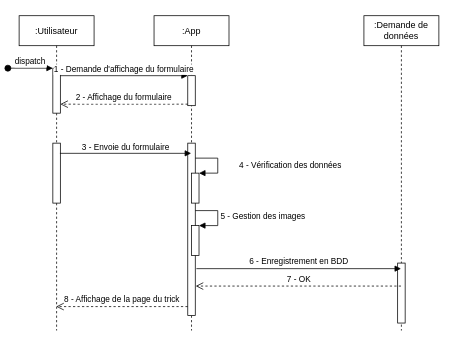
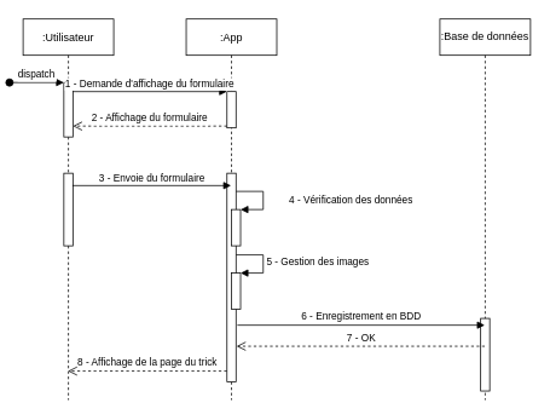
  <mxCell id="0" />
  <mxCell id="1" parent="0" />
  <mxCell id="2" value=":Utilisateur" style="shape=umlLifeline;perimeter=lifelinePerimeter;container=1;collapsible=0;recursiveResize=0;rounded=0;shadow=0;strokeWidth=1;" parent="1" vertex="1"><mxGeometry x="20" y="20" width="100" height="420" as="geometry" /></mxCell>
  <mxCell id="3" value="" style="points=[];perimeter=orthogonalPerimeter;rounded=0;shadow=0;strokeWidth=1;" parent="2" vertex="1"><mxGeometry x="45" y="70" width="10" height="60" as="geometry" /></mxCell>
  <mxCell id="4" value="dispatch" style="verticalAlign=bottom;startArrow=oval;endArrow=block;startSize=8;shadow=0;strokeWidth=1;" parent="2" target="3" edge="1"><mxGeometry relative="1" as="geometry"><mxPoint x="-15" y="70" as="sourcePoint" /></mxGeometry></mxCell>
  <mxCell id="5" value="" style="html=1;points=[];perimeter=orthogonalPerimeter;" parent="2" vertex="1"><mxGeometry x="45" y="170" width="10" height="80" as="geometry" /></mxCell>
  <mxCell id="6" value=":App" style="shape=umlLifeline;perimeter=lifelinePerimeter;container=1;collapsible=0;recursiveResize=0;rounded=0;shadow=0;strokeWidth=1;" parent="1" vertex="1"><mxGeometry x="200" y="20" width="100" height="420" as="geometry" /></mxCell>
  <mxCell id="7" value="" style="points=[];perimeter=orthogonalPerimeter;rounded=0;shadow=0;strokeWidth=1;" parent="6" vertex="1"><mxGeometry x="45" y="80" width="10" height="40" as="geometry" /></mxCell>
  <mxCell id="8" value="" style="html=1;points=[];perimeter=orthogonalPerimeter;" parent="6" vertex="1"><mxGeometry x="45" y="170" width="10" height="230" as="geometry" /></mxCell>
  <mxCell id="9" value="" style="html=1;points=[];perimeter=orthogonalPerimeter;" parent="6" vertex="1"><mxGeometry x="50" y="210" width="10" height="40" as="geometry" /></mxCell>
  <mxCell id="10" value="4 - Vérification des données" style="edgeStyle=orthogonalEdgeStyle;html=1;align=left;spacingLeft=2;endArrow=block;rounded=0;entryX=1;entryY=0;" parent="6" target="9" edge="1"><mxGeometry x="0.067" y="25" relative="1" as="geometry"><mxPoint x="55" y="190" as="sourcePoint" /><Array as="points"><mxPoint x="85" y="190" /></Array><mxPoint as="offset" /></mxGeometry></mxCell>
  <mxCell id="11" value="" style="html=1;points=[];perimeter=orthogonalPerimeter;" parent="6" vertex="1"><mxGeometry x="50" y="280" width="10" height="40" as="geometry" /></mxCell>
  <mxCell id="12" value="5 - Gestion des images" style="edgeStyle=orthogonalEdgeStyle;html=1;align=left;spacingLeft=2;endArrow=block;rounded=0;entryX=1;entryY=0;" parent="6" target="11" edge="1"><mxGeometry x="0.004" relative="1" as="geometry"><mxPoint x="55" y="260" as="sourcePoint" /><Array as="points"><mxPoint x="85" y="260" /></Array><mxPoint as="offset" /></mxGeometry></mxCell>
  <mxCell id="13" value="2 - Affichage du formulaire" style="verticalAlign=bottom;endArrow=open;dashed=1;endSize=8;exitX=0;exitY=0.95;shadow=0;strokeWidth=1;" parent="1" source="7" target="3" edge="1"><mxGeometry relative="1" as="geometry"><mxPoint x="175" y="176" as="targetPoint" /></mxGeometry></mxCell>
  <mxCell id="14" value="1 - Demande d'affichage du formulaire" style="verticalAlign=bottom;endArrow=block;entryX=0;entryY=0;shadow=0;strokeWidth=1;" parent="1" source="3" target="7" edge="1"><mxGeometry relative="1" as="geometry"><mxPoint x="175" y="100" as="sourcePoint" /><mxPoint as="offset" /></mxGeometry></mxCell>
  <mxCell id="15" value="3 - Envoie du formulaire" style="html=1;verticalAlign=bottom;endArrow=block;rounded=0;exitX=0.942;exitY=0.17;exitDx=0;exitDy=0;exitPerimeter=0;" parent="1" source="5" target="6" edge="1"><mxGeometry width="80" relative="1" as="geometry"><mxPoint x="100" y="210" as="sourcePoint" /><mxPoint x="180" y="210" as="targetPoint" /></mxGeometry></mxCell>
- <mxCell id="16" value=":Demande de données" style="shape=umlLifeline;perimeter=lifelinePerimeter;whiteSpace=wrap;html=1;container=1;collapsible=0;recursiveResize=0;outlineConnect=0;" parent="1" vertex="1"><mxGeometry x="480" y="20" width="100" height="420" as="geometry" /></mxCell>
+ <mxCell id="16" value=":Base de données" style="shape=umlLifeline;perimeter=lifelinePerimeter;whiteSpace=wrap;html=1;container=1;collapsible=0;recursiveResize=0;outlineConnect=0;" parent="1" vertex="1"><mxGeometry x="480" y="20" width="100" height="420" as="geometry" /></mxCell>
  <mxCell id="17" value="" style="html=1;points=[];perimeter=orthogonalPerimeter;" parent="16" vertex="1"><mxGeometry x="45" y="330" width="10" height="80" as="geometry" /></mxCell>
  <mxCell id="18" value="6 - Enregistrement en BDD" style="html=1;verticalAlign=bottom;endArrow=block;rounded=0;exitX=1.151;exitY=0.728;exitDx=0;exitDy=0;exitPerimeter=0;" parent="1" source="8" target="16" edge="1"><mxGeometry x="-0.002" width="80" relative="1" as="geometry"><mxPoint x="300" y="360" as="sourcePoint" /><mxPoint x="380" y="360" as="targetPoint" /><mxPoint as="offset" /></mxGeometry></mxCell>
  <mxCell id="19" value="7 - OK" style="html=1;verticalAlign=bottom;endArrow=open;dashed=1;endSize=8;rounded=0;entryX=1.058;entryY=0.829;entryDx=0;entryDy=0;entryPerimeter=0;" parent="1" source="16" target="8" edge="1"><mxGeometry relative="1" as="geometry"><mxPoint x="490" y="380" as="sourcePoint" /><mxPoint x="410" y="380" as="targetPoint" /></mxGeometry></mxCell>
  <mxCell id="20" value="8 - Affichage de la page du trick" style="html=1;verticalAlign=bottom;endArrow=open;dashed=1;endSize=8;rounded=0;exitX=-0.012;exitY=0.948;exitDx=0;exitDy=0;exitPerimeter=0;" parent="1" source="8" target="2" edge="1"><mxGeometry relative="1" as="geometry"><mxPoint x="240" y="410" as="sourcePoint" /><mxPoint x="160" y="410" as="targetPoint" /></mxGeometry></mxCell>
